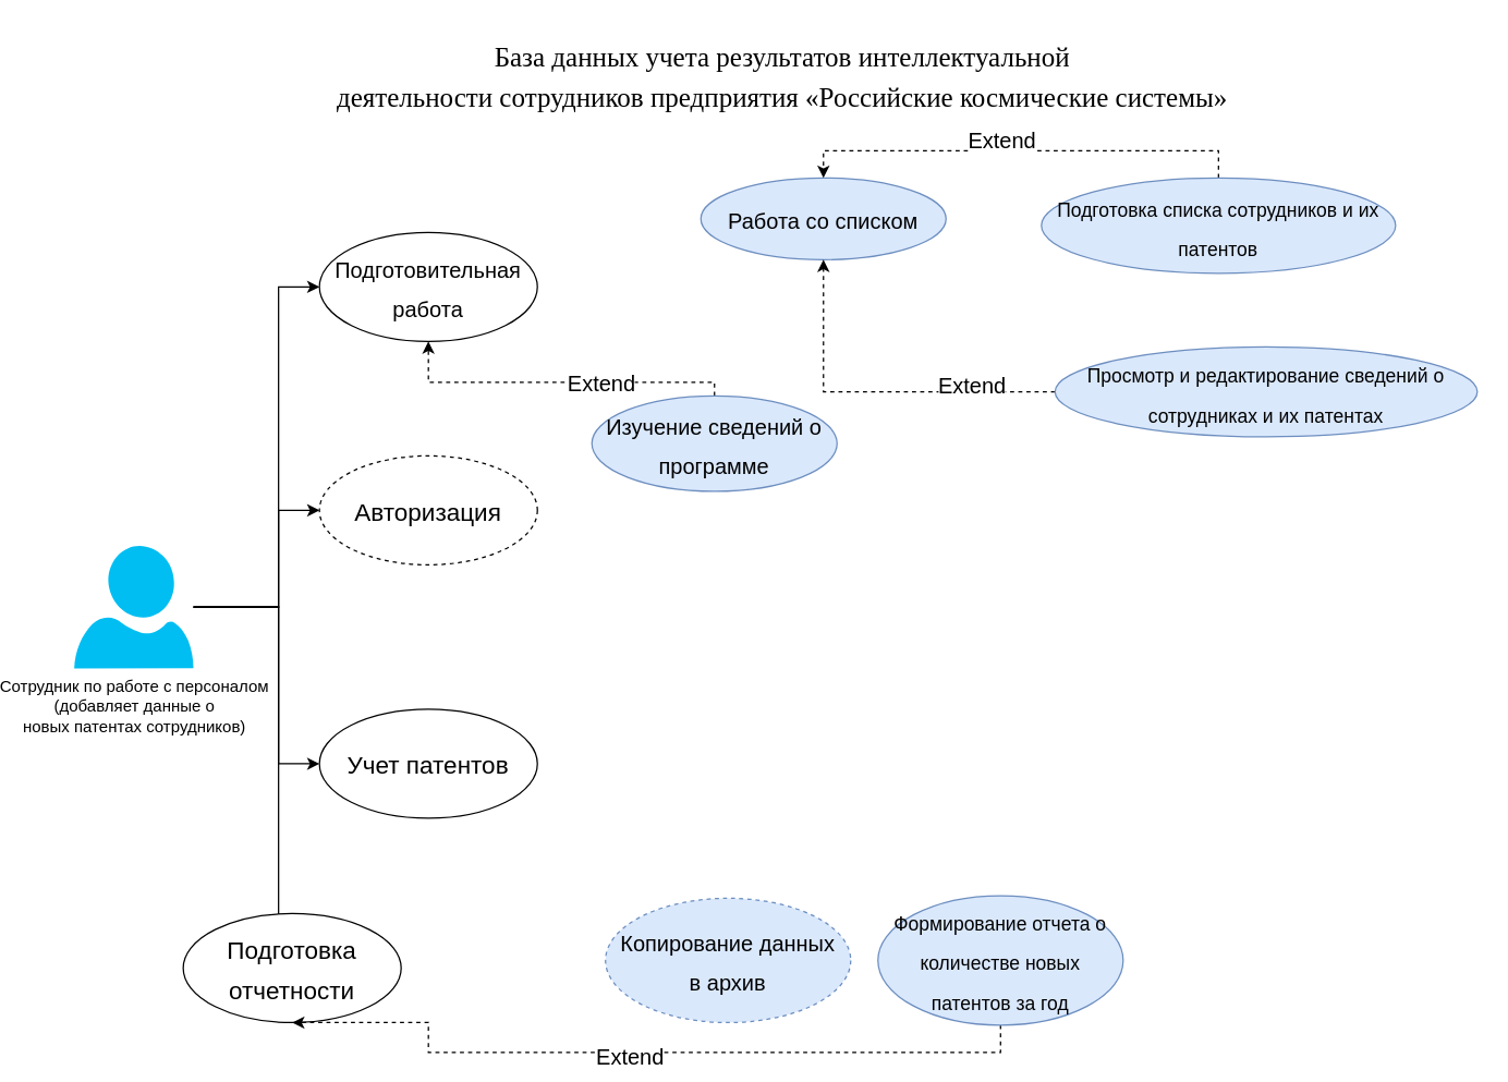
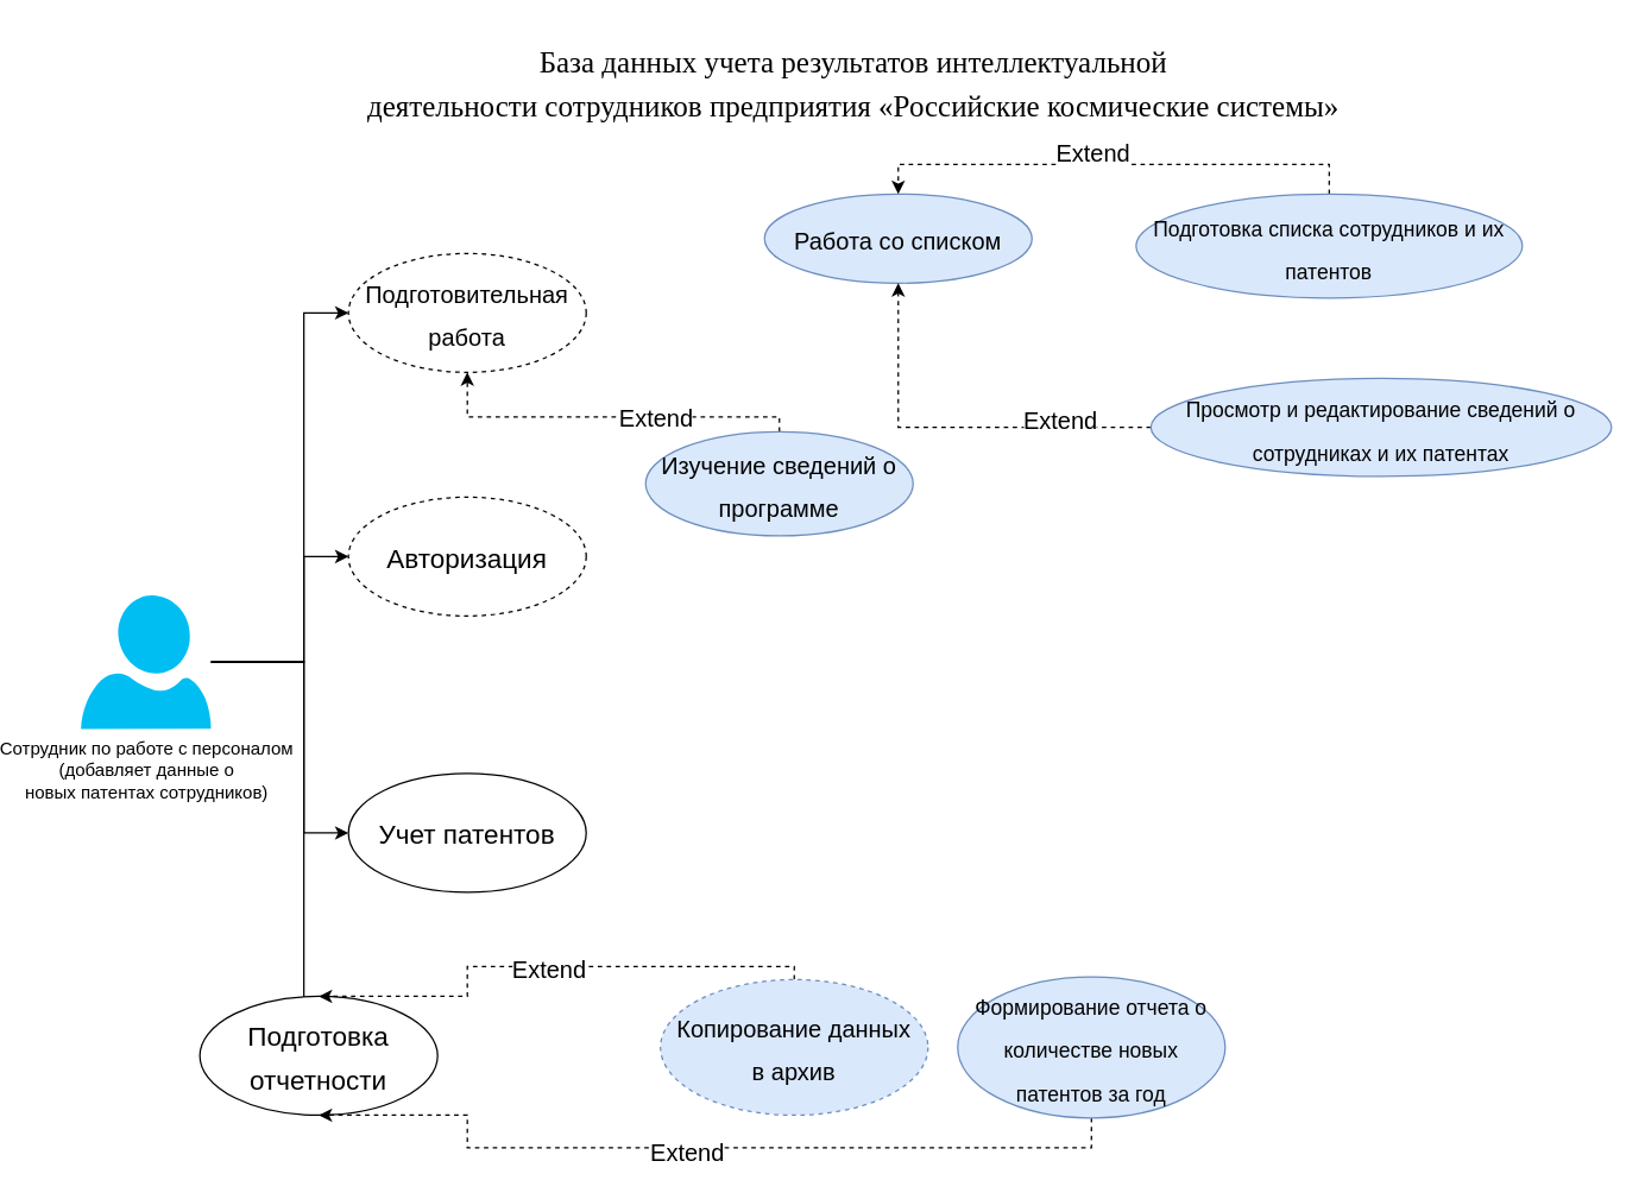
  <mxCell id="0" />
  <mxCell id="1" parent="0" />
  <mxCell id="2" style="edgeStyle=orthogonalEdgeStyle;rounded=0;orthogonalLoop=1;jettySize=auto;html=1;entryX=0;entryY=0.5;entryDx=0;entryDy=0;fontSize=24;" parent="1" source="6" target="8" edge="1"><mxGeometry relative="1" as="geometry"><Array as="points"><mxPoint x="170" y="445" /><mxPoint x="170" y="374" /></Array></mxGeometry></mxCell>
  <mxCell id="3" style="edgeStyle=orthogonalEdgeStyle;rounded=0;orthogonalLoop=1;jettySize=auto;html=1;entryX=0;entryY=0.5;entryDx=0;entryDy=0;fontSize=24;" parent="1" source="6" target="10" edge="1"><mxGeometry relative="1" as="geometry"><Array as="points"><mxPoint x="170" y="445" /><mxPoint x="170" y="210" /></Array></mxGeometry></mxCell>
  <mxCell id="4" style="edgeStyle=orthogonalEdgeStyle;rounded=0;orthogonalLoop=1;jettySize=auto;html=1;entryX=0;entryY=0.5;entryDx=0;entryDy=0;fontSize=24;" parent="1" source="6" target="11" edge="1"><mxGeometry relative="1" as="geometry"><Array as="points"><mxPoint x="170" y="445" /><mxPoint x="170" y="560" /></Array></mxGeometry></mxCell>
  <mxCell id="5" style="edgeStyle=orthogonalEdgeStyle;rounded=0;orthogonalLoop=1;jettySize=auto;html=1;entryX=0;entryY=0.5;entryDx=0;entryDy=0;fontSize=24;" parent="1" source="6" target="9" edge="1"><mxGeometry relative="1" as="geometry"><Array as="points"><mxPoint x="170" y="445" /><mxPoint x="170" y="710" /></Array></mxGeometry></mxCell>
  <mxCell id="6" value="Сотрудник по работе с персоналом&lt;br&gt;(добавляет данные о &lt;br&gt;новых патентах сотрудников)" style="verticalLabelPosition=bottom;html=1;verticalAlign=top;align=center;strokeColor=none;fillColor=#00BEF2;shape=mxgraph.azure.user;" parent="1" vertex="1"><mxGeometry x="20" y="400" width="87.5" height="90" as="geometry" /></mxCell>
  <mxCell id="7" value="&lt;span style=&quot;font-size: 20px ; font-family: &amp;#34;times new roman&amp;#34; , serif&quot;&gt;База данных учета результатов интеллектуальной&lt;br&gt;деятельности сотрудников предприятия «Российские космические системы&lt;/span&gt;&lt;span style=&quot;font-family: &amp;#34;times new roman&amp;#34; , serif&quot;&gt;&lt;font style=&quot;font-size: 20px&quot;&gt;»&lt;/font&gt;&lt;/span&gt;" style="text;html=1;strokeColor=none;fillColor=none;align=center;verticalAlign=middle;whiteSpace=wrap;rounded=0;fontSize=24;" parent="1" vertex="1"><mxGeometry x="210" y="20" width="660" height="70" as="geometry" /></mxCell>
  <mxCell id="8" value="&lt;font style=&quot;font-size: 18px&quot;&gt;Авторизация&lt;/font&gt;" style="ellipse;whiteSpace=wrap;html=1;fontSize=24;dashed=1;" parent="1" vertex="1"><mxGeometry x="200" y="334" width="160" height="80" as="geometry" /></mxCell>
  <mxCell id="9" value="&lt;font style=&quot;font-size: 18px&quot;&gt;Подготовка отчетности&lt;/font&gt;" style="ellipse;whiteSpace=wrap;html=1;fontSize=24;" parent="1" vertex="1"><mxGeometry x="100" y="670" width="160" height="80" as="geometry" /></mxCell>
- <mxCell id="10" value="&lt;font style=&quot;font-size: 16px&quot;&gt;Подготовительная работа&lt;/font&gt;" style="ellipse;whiteSpace=wrap;html=1;fontSize=24;" parent="1" vertex="1"><mxGeometry x="200" y="170" width="160" height="80" as="geometry" /></mxCell>
+ <mxCell id="10" value="&lt;font style=&quot;font-size: 16px&quot;&gt;Подготовительная работа&lt;/font&gt;" style="ellipse;whiteSpace=wrap;html=1;fontSize=24;dashed=1;" parent="1" vertex="1"><mxGeometry x="200" y="170" width="160" height="80" as="geometry" /></mxCell>
  <mxCell id="11" value="&lt;font style=&quot;font-size: 18px&quot;&gt;Учет патентов&lt;/font&gt;" style="ellipse;whiteSpace=wrap;html=1;fontSize=24;" parent="1" vertex="1"><mxGeometry x="200" y="520" width="160" height="80" as="geometry" /></mxCell>
  <mxCell id="12" value="&lt;font style=&quot;font-size: 16px&quot;&gt;Работа со списком&lt;/font&gt;" style="ellipse;whiteSpace=wrap;html=1;fontSize=24;fillColor=#dae8fc;strokeColor=#6c8ebf;" parent="1" vertex="1"><mxGeometry x="480" y="130" width="180" height="60" as="geometry" /></mxCell>
  <mxCell id="13" style="edgeStyle=orthogonalEdgeStyle;rounded=0;orthogonalLoop=1;jettySize=auto;html=1;entryX=0.5;entryY=1;entryDx=0;entryDy=0;dashed=1;fontSize=24;" edge="1" parent="1" source="15" target="12"><mxGeometry relative="1" as="geometry" /></mxCell>
  <mxCell id="14" value="&lt;font style=&quot;font-size: 16px&quot;&gt;Extend&lt;/font&gt;" style="edgeLabel;html=1;align=center;verticalAlign=middle;resizable=0;points=[];fontSize=24;" vertex="1" connectable="0" parent="13"><mxGeometry x="-0.536" relative="1" as="geometry"><mxPoint y="-7" as="offset" /></mxGeometry></mxCell>
  <mxCell id="15" value="&lt;font style=&quot;font-size: 14px&quot;&gt;Просмотр и редактирование сведений о сотрудниках и их патентах&lt;/font&gt;" style="ellipse;whiteSpace=wrap;html=1;fontSize=24;fillColor=#dae8fc;strokeColor=#6c8ebf;" parent="1" vertex="1"><mxGeometry x="740" y="254" width="310" height="66" as="geometry" /></mxCell>
  <mxCell id="16" style="edgeStyle=orthogonalEdgeStyle;rounded=0;orthogonalLoop=1;jettySize=auto;html=1;entryX=0.5;entryY=1;entryDx=0;entryDy=0;dashed=1;fontSize=24;" edge="1" parent="1" source="18" target="10"><mxGeometry relative="1" as="geometry"><Array as="points"><mxPoint x="490" y="280" /><mxPoint x="280" y="280" /></Array></mxGeometry></mxCell>
  <mxCell id="17" value="&lt;font style=&quot;font-size: 16px&quot;&gt;Extend&lt;/font&gt;" style="edgeLabel;html=1;align=center;verticalAlign=middle;resizable=0;points=[];fontSize=24;" vertex="1" connectable="0" parent="16"><mxGeometry x="-0.251" y="-2" relative="1" as="geometry"><mxPoint as="offset" /></mxGeometry></mxCell>
  <mxCell id="18" value="&lt;font style=&quot;font-size: 16px&quot;&gt;Изучение сведений о программе&lt;/font&gt;" style="ellipse;whiteSpace=wrap;html=1;fontSize=24;fillColor=#dae8fc;strokeColor=#6c8ebf;" parent="1" vertex="1"><mxGeometry x="400" y="290" width="180" height="70" as="geometry" /></mxCell>
  <mxCell id="19" style="edgeStyle=orthogonalEdgeStyle;rounded=0;orthogonalLoop=1;jettySize=auto;html=1;entryX=0.5;entryY=0;entryDx=0;entryDy=0;dashed=1;fontSize=24;" edge="1" parent="1" source="21" target="12"><mxGeometry relative="1" as="geometry"><Array as="points"><mxPoint x="860" y="110" /><mxPoint x="570" y="110" /></Array></mxGeometry></mxCell>
  <mxCell id="20" value="&lt;font style=&quot;font-size: 16px&quot;&gt;Extend&lt;/font&gt;" style="edgeLabel;html=1;align=center;verticalAlign=middle;resizable=0;points=[];fontSize=24;" vertex="1" connectable="0" parent="19"><mxGeometry x="0.123" y="3" relative="1" as="geometry"><mxPoint x="5" y="-13" as="offset" /></mxGeometry></mxCell>
  <mxCell id="21" value="&lt;font style=&quot;font-size: 14px&quot;&gt;Подготовка списка сотрудников и их патентов&lt;/font&gt;" style="ellipse;whiteSpace=wrap;html=1;fontSize=24;fillColor=#dae8fc;strokeColor=#6c8ebf;" vertex="1" parent="1"><mxGeometry x="730" y="130" width="260" height="70" as="geometry" /></mxCell>
+ <mxCell id="22" value="&lt;font style=&quot;font-size: 16px&quot;&gt;Extend&lt;/font&gt;" style="edgeStyle=orthogonalEdgeStyle;rounded=0;orthogonalLoop=1;jettySize=auto;html=1;entryX=0.5;entryY=0;entryDx=0;entryDy=0;dashed=1;fontSize=24;" edge="1" parent="1" source="23" target="9"><mxGeometry relative="1" as="geometry"><Array as="points"><mxPoint x="500" y="650" /><mxPoint x="280" y="650" /></Array></mxGeometry></mxCell>
  <mxCell id="23" value="&lt;span style=&quot;font-size: 16px&quot;&gt;Копирование данных &lt;br&gt;в архив&lt;/span&gt;" style="ellipse;whiteSpace=wrap;html=1;fontSize=24;fillColor=#dae8fc;strokeColor=#6c8ebf;dashed=1;" vertex="1" parent="1"><mxGeometry x="410" y="658.75" width="180" height="91.25" as="geometry" /></mxCell>
  <mxCell id="24" style="edgeStyle=orthogonalEdgeStyle;rounded=0;orthogonalLoop=1;jettySize=auto;html=1;entryX=0.5;entryY=1;entryDx=0;entryDy=0;dashed=1;fontSize=24;" edge="1" parent="1" source="26" target="9"><mxGeometry relative="1" as="geometry"><Array as="points"><mxPoint x="700" y="772" /><mxPoint x="280" y="772" /></Array></mxGeometry></mxCell>
  <mxCell id="25" value="&lt;font style=&quot;font-size: 16px&quot;&gt;Extend&lt;/font&gt;" style="edgeLabel;html=1;align=center;verticalAlign=middle;resizable=0;points=[];fontSize=24;" vertex="1" connectable="0" parent="24"><mxGeometry x="0.043" relative="1" as="geometry"><mxPoint as="offset" /></mxGeometry></mxCell>
  <mxCell id="26" value="&lt;font style=&quot;font-size: 14px&quot;&gt;Формирование отчета о количестве новых патентов за год&lt;/font&gt;" style="ellipse;whiteSpace=wrap;html=1;fontSize=24;fillColor=#dae8fc;strokeColor=#6c8ebf;" vertex="1" parent="1"><mxGeometry x="610" y="656.88" width="180" height="95" as="geometry" /></mxCell>
